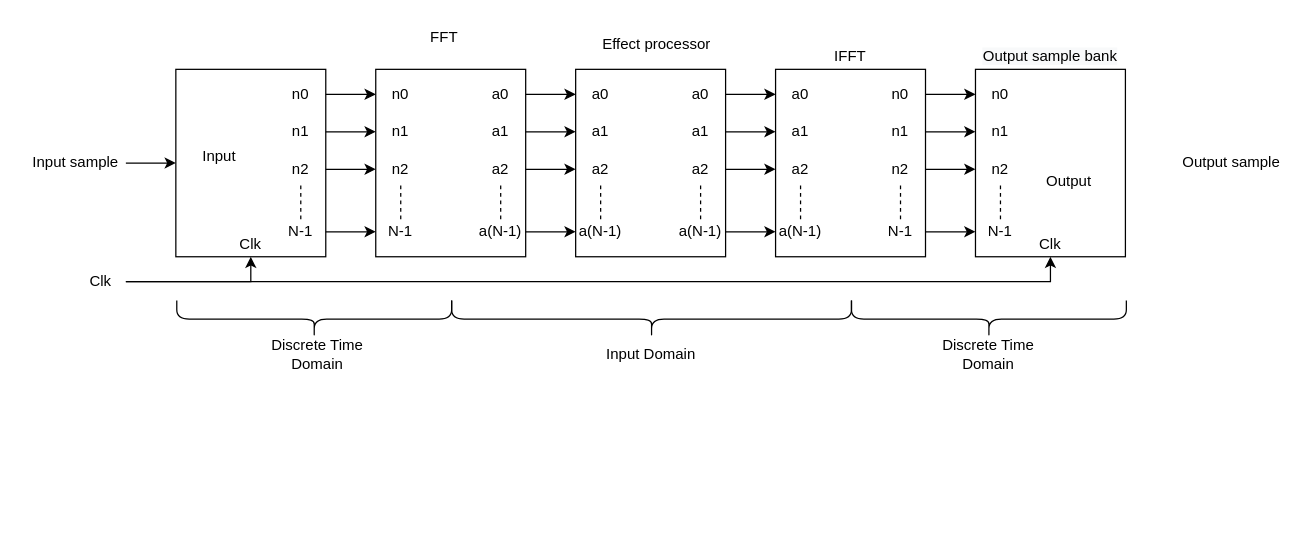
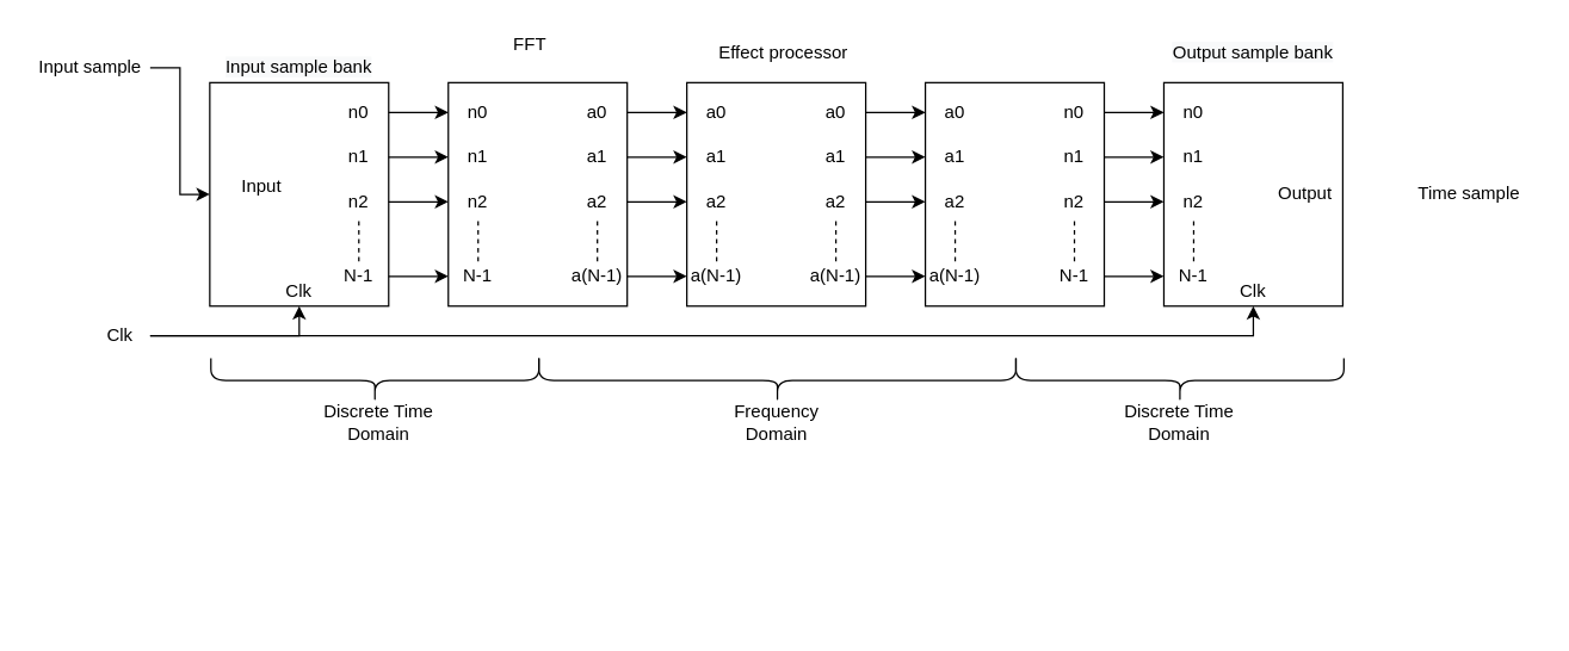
  <mxCell id="0" />
  <mxCell id="1" parent="0" />
  <mxCell id="2" value="" style="rounded=0;whiteSpace=wrap;html=1;" vertex="1" parent="1"><mxGeometry x="140" y="55" width="120" height="150" as="geometry" /></mxCell>
  <mxCell id="3" style="edgeStyle=orthogonalEdgeStyle;rounded=0;orthogonalLoop=1;jettySize=auto;html=1;exitX=1;exitY=0.5;exitDx=0;exitDy=0;entryX=0;entryY=0.5;entryDx=0;entryDy=0;" edge="1" parent="1" source="4" target="2"><mxGeometry relative="1" as="geometry" /></mxCell>
- <mxCell id="4" value="Input sample" style="text;html=1;strokeColor=none;fillColor=none;align=center;verticalAlign=middle;whiteSpace=wrap;rounded=0;" vertex="1" parent="1"><mxGeometry x="20" y="120" width="80" height="20" as="geometry" /></mxCell>
+ <mxCell id="4" value="Input sample" style="text;html=1;strokeColor=none;fillColor=none;align=center;verticalAlign=middle;whiteSpace=wrap;rounded=0;" vertex="1" parent="1"><mxGeometry x="20" y="35" width="80" height="20" as="geometry" /></mxCell>
+ <mxCell id="5" value="&#10;&#10;&lt;span style=&quot;color: rgb(0, 0, 0); font-family: helvetica; font-size: 12px; font-style: normal; font-weight: 400; letter-spacing: normal; text-align: center; text-indent: 0px; text-transform: none; word-spacing: 0px; background-color: rgb(248, 249, 250); display: inline; float: none;&quot;&gt;Input sample bank&lt;/span&gt;&#10;&#10;" style="text;html=1;strokeColor=none;fillColor=none;align=center;verticalAlign=middle;whiteSpace=wrap;rounded=0;" vertex="1" parent="1"><mxGeometry x="145" y="35" width="110" height="20" as="geometry" /></mxCell>
  <mxCell id="6" style="edgeStyle=orthogonalEdgeStyle;rounded=0;orthogonalLoop=1;jettySize=auto;html=1;exitX=1;exitY=0.5;exitDx=0;exitDy=0;entryX=0;entryY=0.5;entryDx=0;entryDy=0;" edge="1" parent="1" source="7" target="24"><mxGeometry relative="1" as="geometry" /></mxCell>
  <mxCell id="7" value="n0" style="text;html=1;strokeColor=none;fillColor=none;align=center;verticalAlign=middle;whiteSpace=wrap;rounded=0;" vertex="1" parent="1"><mxGeometry x="220" y="65" width="40" height="20" as="geometry" /></mxCell>
  <mxCell id="8" style="edgeStyle=orthogonalEdgeStyle;rounded=0;orthogonalLoop=1;jettySize=auto;html=1;exitX=1;exitY=0.5;exitDx=0;exitDy=0;entryX=0;entryY=0.5;entryDx=0;entryDy=0;" edge="1" parent="1" source="9" target="25"><mxGeometry relative="1" as="geometry" /></mxCell>
  <mxCell id="9" value="n1" style="text;html=1;strokeColor=none;fillColor=none;align=center;verticalAlign=middle;whiteSpace=wrap;rounded=0;" vertex="1" parent="1"><mxGeometry x="220" y="95" width="40" height="20" as="geometry" /></mxCell>
  <mxCell id="10" style="edgeStyle=orthogonalEdgeStyle;rounded=0;orthogonalLoop=1;jettySize=auto;html=1;exitX=1;exitY=0.5;exitDx=0;exitDy=0;entryX=0;entryY=0.5;entryDx=0;entryDy=0;" edge="1" parent="1" source="11" target="26"><mxGeometry relative="1" as="geometry" /></mxCell>
  <mxCell id="11" value="n2" style="text;html=1;strokeColor=none;fillColor=none;align=center;verticalAlign=middle;whiteSpace=wrap;rounded=0;" vertex="1" parent="1"><mxGeometry x="220" y="125" width="40" height="20" as="geometry" /></mxCell>
  <mxCell id="12" style="edgeStyle=orthogonalEdgeStyle;rounded=0;orthogonalLoop=1;jettySize=auto;html=1;exitX=1;exitY=0.5;exitDx=0;exitDy=0;entryX=0;entryY=0.5;entryDx=0;entryDy=0;" edge="1" parent="1" source="13" target="27"><mxGeometry relative="1" as="geometry" /></mxCell>
  <mxCell id="13" value="N-1" style="text;html=1;strokeColor=none;fillColor=none;align=center;verticalAlign=middle;whiteSpace=wrap;rounded=0;" vertex="1" parent="1"><mxGeometry x="220" y="175" width="40" height="20" as="geometry" /></mxCell>
  <mxCell id="14" value="" style="endArrow=none;dashed=1;html=1;entryX=0.5;entryY=1;entryDx=0;entryDy=0;exitX=0.5;exitY=0;exitDx=0;exitDy=0;" edge="1" parent="1" source="13" target="11"><mxGeometry width="50" height="50" relative="1" as="geometry"><mxPoint x="250" y="235" as="sourcePoint" /><mxPoint x="300" y="185" as="targetPoint" /></mxGeometry></mxCell>
  <mxCell id="15" value="" style="rounded=0;whiteSpace=wrap;html=1;" vertex="1" parent="1"><mxGeometry x="780" y="55" width="120" height="150" as="geometry" /></mxCell>
- <mxCell id="16" value="&lt;span style=&quot;color: rgb(0 , 0 , 0) ; font-family: &amp;#34;helvetica&amp;#34; ; font-size: 12px ; font-style: normal ; font-weight: 400 ; letter-spacing: normal ; text-align: center ; text-indent: 0px ; text-transform: none ; word-spacing: 0px ; background-color: rgb(248 , 249 , 250) ; display: inline ; float: none&quot;&gt;Output sample bank&lt;/span&gt;" style="text;html=1;strokeColor=none;fillColor=none;align=center;verticalAlign=middle;whiteSpace=wrap;rounded=0;" vertex="1" parent="1"><mxGeometry x="780" y="35" width="120" height="20" as="geometry" /></mxCell>
+ <mxCell id="16" value="&lt;span style=&quot;color: rgb(0 , 0 , 0) ; font-family: &amp;#34;helvetica&amp;#34; ; font-size: 12px ; font-style: normal ; font-weight: 400 ; letter-spacing: normal ; text-align: center ; text-indent: 0px ; text-transform: none ; word-spacing: 0px ; background-color: rgb(248 , 249 , 250) ; display: inline ; float: none&quot;&gt;Output sample bank&lt;/span&gt;" style="text;html=1;strokeColor=none;fillColor=none;align=center;verticalAlign=middle;whiteSpace=wrap;rounded=0;" vertex="1" parent="1"><mxGeometry x="780" y="25" width="120" height="20" as="geometry" /></mxCell>
  <mxCell id="17" value="n0" style="text;html=1;strokeColor=none;fillColor=none;align=center;verticalAlign=middle;whiteSpace=wrap;rounded=0;" vertex="1" parent="1"><mxGeometry x="780" y="65" width="40" height="20" as="geometry" /></mxCell>
  <mxCell id="18" value="n1" style="text;html=1;strokeColor=none;fillColor=none;align=center;verticalAlign=middle;whiteSpace=wrap;rounded=0;" vertex="1" parent="1"><mxGeometry x="780" y="95" width="40" height="20" as="geometry" /></mxCell>
  <mxCell id="19" value="n2" style="text;html=1;strokeColor=none;fillColor=none;align=center;verticalAlign=middle;whiteSpace=wrap;rounded=0;" vertex="1" parent="1"><mxGeometry x="780" y="125" width="40" height="20" as="geometry" /></mxCell>
  <mxCell id="20" value="N-1" style="text;html=1;strokeColor=none;fillColor=none;align=center;verticalAlign=middle;whiteSpace=wrap;rounded=0;" vertex="1" parent="1"><mxGeometry x="780" y="175" width="40" height="20" as="geometry" /></mxCell>
  <mxCell id="21" value="" style="endArrow=none;dashed=1;html=1;entryX=0.5;entryY=1;entryDx=0;entryDy=0;exitX=0.5;exitY=0;exitDx=0;exitDy=0;" edge="1" source="20" target="19" parent="1"><mxGeometry width="50" height="50" relative="1" as="geometry"><mxPoint x="810" y="235" as="sourcePoint" /><mxPoint x="860" y="185" as="targetPoint" /></mxGeometry></mxCell>
  <mxCell id="22" value="" style="rounded=0;whiteSpace=wrap;html=1;" vertex="1" parent="1"><mxGeometry x="300" y="55" width="120" height="150" as="geometry" /></mxCell>
  <mxCell id="23" value="FFT" style="text;html=1;strokeColor=none;fillColor=none;align=center;verticalAlign=middle;whiteSpace=wrap;rounded=0;" vertex="1" parent="1"><mxGeometry x="300" y="20" width="110" height="20" as="geometry" /></mxCell>
  <mxCell id="24" value="n0" style="text;html=1;strokeColor=none;fillColor=none;align=center;verticalAlign=middle;whiteSpace=wrap;rounded=0;" vertex="1" parent="1"><mxGeometry x="300" y="65" width="40" height="20" as="geometry" /></mxCell>
  <mxCell id="25" value="n1" style="text;html=1;strokeColor=none;fillColor=none;align=center;verticalAlign=middle;whiteSpace=wrap;rounded=0;" vertex="1" parent="1"><mxGeometry x="300" y="95" width="40" height="20" as="geometry" /></mxCell>
  <mxCell id="26" value="n2" style="text;html=1;strokeColor=none;fillColor=none;align=center;verticalAlign=middle;whiteSpace=wrap;rounded=0;" vertex="1" parent="1"><mxGeometry x="300" y="125" width="40" height="20" as="geometry" /></mxCell>
  <mxCell id="27" value="N-1" style="text;html=1;strokeColor=none;fillColor=none;align=center;verticalAlign=middle;whiteSpace=wrap;rounded=0;" vertex="1" parent="1"><mxGeometry x="300" y="175" width="40" height="20" as="geometry" /></mxCell>
  <mxCell id="28" value="" style="endArrow=none;dashed=1;html=1;entryX=0.5;entryY=1;entryDx=0;entryDy=0;exitX=0.5;exitY=0;exitDx=0;exitDy=0;" edge="1" source="27" target="26" parent="1"><mxGeometry width="50" height="50" relative="1" as="geometry"><mxPoint x="330" y="235" as="sourcePoint" /><mxPoint x="380" y="185" as="targetPoint" /></mxGeometry></mxCell>
  <mxCell id="29" style="edgeStyle=orthogonalEdgeStyle;rounded=0;orthogonalLoop=1;jettySize=auto;html=1;exitX=1;exitY=0.5;exitDx=0;exitDy=0;entryX=0;entryY=0.5;entryDx=0;entryDy=0;" edge="1" parent="1" source="30" target="40"><mxGeometry relative="1" as="geometry" /></mxCell>
  <mxCell id="30" value="a0" style="text;html=1;strokeColor=none;fillColor=none;align=center;verticalAlign=middle;whiteSpace=wrap;rounded=0;" vertex="1" parent="1"><mxGeometry x="380" y="65" width="40" height="20" as="geometry" /></mxCell>
  <mxCell id="31" style="edgeStyle=orthogonalEdgeStyle;rounded=0;orthogonalLoop=1;jettySize=auto;html=1;exitX=1;exitY=0.5;exitDx=0;exitDy=0;entryX=0;entryY=0.5;entryDx=0;entryDy=0;" edge="1" parent="1" source="32" target="41"><mxGeometry relative="1" as="geometry" /></mxCell>
  <mxCell id="32" value="a1" style="text;html=1;strokeColor=none;fillColor=none;align=center;verticalAlign=middle;whiteSpace=wrap;rounded=0;" vertex="1" parent="1"><mxGeometry x="380" y="95" width="40" height="20" as="geometry" /></mxCell>
  <mxCell id="33" style="edgeStyle=orthogonalEdgeStyle;rounded=0;orthogonalLoop=1;jettySize=auto;html=1;exitX=1;exitY=0.5;exitDx=0;exitDy=0;entryX=0;entryY=0.5;entryDx=0;entryDy=0;" edge="1" parent="1" source="34" target="42"><mxGeometry relative="1" as="geometry" /></mxCell>
  <mxCell id="34" value="a2" style="text;html=1;strokeColor=none;fillColor=none;align=center;verticalAlign=middle;whiteSpace=wrap;rounded=0;" vertex="1" parent="1"><mxGeometry x="380" y="125" width="40" height="20" as="geometry" /></mxCell>
  <mxCell id="35" style="edgeStyle=orthogonalEdgeStyle;rounded=0;orthogonalLoop=1;jettySize=auto;html=1;exitX=1;exitY=0.5;exitDx=0;exitDy=0;entryX=0;entryY=0.5;entryDx=0;entryDy=0;" edge="1" parent="1" source="36" target="43"><mxGeometry relative="1" as="geometry" /></mxCell>
  <mxCell id="36" value="a(N-1)" style="text;html=1;strokeColor=none;fillColor=none;align=center;verticalAlign=middle;whiteSpace=wrap;rounded=0;" vertex="1" parent="1"><mxGeometry x="380" y="175" width="40" height="20" as="geometry" /></mxCell>
  <mxCell id="37" value="" style="endArrow=none;dashed=1;html=1;entryX=0.5;entryY=1;entryDx=0;entryDy=0;exitX=0.5;exitY=0;exitDx=0;exitDy=0;" edge="1" source="36" target="34" parent="1"><mxGeometry width="50" height="50" relative="1" as="geometry"><mxPoint x="410" y="235" as="sourcePoint" /><mxPoint x="460" y="185" as="targetPoint" /></mxGeometry></mxCell>
  <mxCell id="38" value="" style="rounded=0;whiteSpace=wrap;html=1;" vertex="1" parent="1"><mxGeometry x="460" y="55" width="120" height="150" as="geometry" /></mxCell>
  <mxCell id="39" value="Effect processor" style="text;html=1;strokeColor=none;fillColor=none;align=center;verticalAlign=middle;whiteSpace=wrap;rounded=0;" vertex="1" parent="1"><mxGeometry x="470" y="25" width="110" height="20" as="geometry" /></mxCell>
  <mxCell id="40" value="a0" style="text;html=1;strokeColor=none;fillColor=none;align=center;verticalAlign=middle;whiteSpace=wrap;rounded=0;" vertex="1" parent="1"><mxGeometry x="460" y="65" width="40" height="20" as="geometry" /></mxCell>
  <mxCell id="41" value="a1" style="text;html=1;strokeColor=none;fillColor=none;align=center;verticalAlign=middle;whiteSpace=wrap;rounded=0;" vertex="1" parent="1"><mxGeometry x="460" y="95" width="40" height="20" as="geometry" /></mxCell>
  <mxCell id="42" value="a2" style="text;html=1;strokeColor=none;fillColor=none;align=center;verticalAlign=middle;whiteSpace=wrap;rounded=0;" vertex="1" parent="1"><mxGeometry x="460" y="125" width="40" height="20" as="geometry" /></mxCell>
  <mxCell id="43" value="a(N-1)" style="text;html=1;strokeColor=none;fillColor=none;align=center;verticalAlign=middle;whiteSpace=wrap;rounded=0;" vertex="1" parent="1"><mxGeometry x="460" y="175" width="40" height="20" as="geometry" /></mxCell>
  <mxCell id="44" value="" style="endArrow=none;dashed=1;html=1;entryX=0.5;entryY=1;entryDx=0;entryDy=0;exitX=0.5;exitY=0;exitDx=0;exitDy=0;" edge="1" source="43" target="42" parent="1"><mxGeometry width="50" height="50" relative="1" as="geometry"><mxPoint x="490" y="235" as="sourcePoint" /><mxPoint x="540" y="185" as="targetPoint" /></mxGeometry></mxCell>
  <mxCell id="45" style="edgeStyle=orthogonalEdgeStyle;rounded=0;orthogonalLoop=1;jettySize=auto;html=1;exitX=1;exitY=0.5;exitDx=0;exitDy=0;entryX=0;entryY=0.5;entryDx=0;entryDy=0;" edge="1" parent="1" source="46" target="65"><mxGeometry relative="1" as="geometry" /></mxCell>
  <mxCell id="46" value="a0" style="text;html=1;strokeColor=none;fillColor=none;align=center;verticalAlign=middle;whiteSpace=wrap;rounded=0;" vertex="1" parent="1"><mxGeometry x="540" y="65" width="40" height="20" as="geometry" /></mxCell>
  <mxCell id="47" style="edgeStyle=orthogonalEdgeStyle;rounded=0;orthogonalLoop=1;jettySize=auto;html=1;exitX=1;exitY=0.5;exitDx=0;exitDy=0;entryX=0;entryY=0.5;entryDx=0;entryDy=0;" edge="1" parent="1" source="48" target="66"><mxGeometry relative="1" as="geometry" /></mxCell>
  <mxCell id="48" value="a1" style="text;html=1;strokeColor=none;fillColor=none;align=center;verticalAlign=middle;whiteSpace=wrap;rounded=0;" vertex="1" parent="1"><mxGeometry x="540" y="95" width="40" height="20" as="geometry" /></mxCell>
  <mxCell id="49" style="edgeStyle=orthogonalEdgeStyle;rounded=0;orthogonalLoop=1;jettySize=auto;html=1;exitX=1;exitY=0.5;exitDx=0;exitDy=0;entryX=0;entryY=0.5;entryDx=0;entryDy=0;" edge="1" parent="1" source="50" target="67"><mxGeometry relative="1" as="geometry" /></mxCell>
  <mxCell id="50" value="a2" style="text;html=1;strokeColor=none;fillColor=none;align=center;verticalAlign=middle;whiteSpace=wrap;rounded=0;" vertex="1" parent="1"><mxGeometry x="540" y="125" width="40" height="20" as="geometry" /></mxCell>
  <mxCell id="51" style="edgeStyle=orthogonalEdgeStyle;rounded=0;orthogonalLoop=1;jettySize=auto;html=1;exitX=1;exitY=0.5;exitDx=0;exitDy=0;entryX=0;entryY=0.5;entryDx=0;entryDy=0;" edge="1" parent="1" source="52" target="68"><mxGeometry relative="1" as="geometry" /></mxCell>
  <mxCell id="52" value="a(N-1)" style="text;html=1;strokeColor=none;fillColor=none;align=center;verticalAlign=middle;whiteSpace=wrap;rounded=0;" vertex="1" parent="1"><mxGeometry x="540" y="175" width="40" height="20" as="geometry" /></mxCell>
  <mxCell id="53" value="" style="endArrow=none;dashed=1;html=1;entryX=0.5;entryY=1;entryDx=0;entryDy=0;exitX=0.5;exitY=0;exitDx=0;exitDy=0;" edge="1" source="52" target="50" parent="1"><mxGeometry width="50" height="50" relative="1" as="geometry"><mxPoint x="570" y="235" as="sourcePoint" /><mxPoint x="620" y="185" as="targetPoint" /></mxGeometry></mxCell>
  <mxCell id="54" value="" style="rounded=0;whiteSpace=wrap;html=1;" vertex="1" parent="1"><mxGeometry x="620" y="55" width="120" height="150" as="geometry" /></mxCell>
- <mxCell id="55" value="IFFT" style="text;html=1;strokeColor=none;fillColor=none;align=center;verticalAlign=middle;whiteSpace=wrap;rounded=0;" vertex="1" parent="1"><mxGeometry x="625" y="35" width="110" height="20" as="geometry" /></mxCell>
  <mxCell id="56" style="edgeStyle=orthogonalEdgeStyle;rounded=0;orthogonalLoop=1;jettySize=auto;html=1;exitX=1;exitY=0.5;exitDx=0;exitDy=0;entryX=0;entryY=0.5;entryDx=0;entryDy=0;" edge="1" parent="1" source="57" target="17"><mxGeometry relative="1" as="geometry" /></mxCell>
  <mxCell id="57" value="n0" style="text;html=1;strokeColor=none;fillColor=none;align=center;verticalAlign=middle;whiteSpace=wrap;rounded=0;" vertex="1" parent="1"><mxGeometry x="700" y="65" width="40" height="20" as="geometry" /></mxCell>
  <mxCell id="58" style="edgeStyle=orthogonalEdgeStyle;rounded=0;orthogonalLoop=1;jettySize=auto;html=1;exitX=1;exitY=0.5;exitDx=0;exitDy=0;entryX=0;entryY=0.5;entryDx=0;entryDy=0;" edge="1" parent="1" source="59" target="18"><mxGeometry relative="1" as="geometry" /></mxCell>
  <mxCell id="59" value="n1" style="text;html=1;strokeColor=none;fillColor=none;align=center;verticalAlign=middle;whiteSpace=wrap;rounded=0;" vertex="1" parent="1"><mxGeometry x="700" y="95" width="40" height="20" as="geometry" /></mxCell>
  <mxCell id="60" style="edgeStyle=orthogonalEdgeStyle;rounded=0;orthogonalLoop=1;jettySize=auto;html=1;exitX=1;exitY=0.5;exitDx=0;exitDy=0;entryX=0;entryY=0.5;entryDx=0;entryDy=0;" edge="1" parent="1" source="61" target="19"><mxGeometry relative="1" as="geometry" /></mxCell>
  <mxCell id="61" value="n2" style="text;html=1;strokeColor=none;fillColor=none;align=center;verticalAlign=middle;whiteSpace=wrap;rounded=0;" vertex="1" parent="1"><mxGeometry x="700" y="125" width="40" height="20" as="geometry" /></mxCell>
  <mxCell id="62" style="edgeStyle=orthogonalEdgeStyle;rounded=0;orthogonalLoop=1;jettySize=auto;html=1;exitX=1;exitY=0.5;exitDx=0;exitDy=0;entryX=0;entryY=0.5;entryDx=0;entryDy=0;" edge="1" parent="1" source="63" target="20"><mxGeometry relative="1" as="geometry" /></mxCell>
  <mxCell id="63" value="N-1" style="text;html=1;strokeColor=none;fillColor=none;align=center;verticalAlign=middle;whiteSpace=wrap;rounded=0;" vertex="1" parent="1"><mxGeometry x="700" y="175" width="40" height="20" as="geometry" /></mxCell>
  <mxCell id="64" value="" style="endArrow=none;dashed=1;html=1;entryX=0.5;entryY=1;entryDx=0;entryDy=0;exitX=0.5;exitY=0;exitDx=0;exitDy=0;" edge="1" source="63" target="61" parent="1"><mxGeometry width="50" height="50" relative="1" as="geometry"><mxPoint x="730" y="235" as="sourcePoint" /><mxPoint x="780" y="185" as="targetPoint" /></mxGeometry></mxCell>
  <mxCell id="65" value="a0" style="text;html=1;strokeColor=none;fillColor=none;align=center;verticalAlign=middle;whiteSpace=wrap;rounded=0;" vertex="1" parent="1"><mxGeometry x="620" y="65" width="40" height="20" as="geometry" /></mxCell>
  <mxCell id="66" value="a1" style="text;html=1;strokeColor=none;fillColor=none;align=center;verticalAlign=middle;whiteSpace=wrap;rounded=0;" vertex="1" parent="1"><mxGeometry x="620" y="95" width="40" height="20" as="geometry" /></mxCell>
  <mxCell id="67" value="a2" style="text;html=1;strokeColor=none;fillColor=none;align=center;verticalAlign=middle;whiteSpace=wrap;rounded=0;" vertex="1" parent="1"><mxGeometry x="620" y="125" width="40" height="20" as="geometry" /></mxCell>
  <mxCell id="68" value="a(N-1)" style="text;html=1;strokeColor=none;fillColor=none;align=center;verticalAlign=middle;whiteSpace=wrap;rounded=0;" vertex="1" parent="1"><mxGeometry x="620" y="175" width="40" height="20" as="geometry" /></mxCell>
  <mxCell id="69" value="" style="endArrow=none;dashed=1;html=1;entryX=0.5;entryY=1;entryDx=0;entryDy=0;exitX=0.5;exitY=0;exitDx=0;exitDy=0;" edge="1" source="68" target="67" parent="1"><mxGeometry width="50" height="50" relative="1" as="geometry"><mxPoint x="650" y="235" as="sourcePoint" /><mxPoint x="700" y="185" as="targetPoint" /></mxGeometry></mxCell>
  <mxCell id="70" value="Input" style="text;html=1;strokeColor=none;fillColor=none;align=center;verticalAlign=middle;whiteSpace=wrap;rounded=0;" vertex="1" parent="1"><mxGeometry x="155" y="115" width="40" height="20" as="geometry" /></mxCell>
- <mxCell id="71" value="Output" style="text;html=1;strokeColor=none;fillColor=none;align=center;verticalAlign=middle;whiteSpace=wrap;rounded=0;" vertex="1" parent="1"><mxGeometry x="830" y="135" width="50" height="20" as="geometry" /></mxCell>
- <mxCell id="72" value="Output sample" style="text;html=1;strokeColor=none;fillColor=none;align=center;verticalAlign=middle;whiteSpace=wrap;rounded=0;" vertex="1" parent="1"><mxGeometry x="940" y="120" width="90" height="20" as="geometry" /></mxCell>
+ <mxCell id="71" value="Output" style="text;html=1;strokeColor=none;fillColor=none;align=center;verticalAlign=middle;whiteSpace=wrap;rounded=0;" vertex="1" parent="1"><mxGeometry x="850" y="120" width="50" height="20" as="geometry" /></mxCell>
+ <mxCell id="72" value="Time sample" style="text;html=1;strokeColor=none;fillColor=none;align=center;verticalAlign=middle;whiteSpace=wrap;rounded=0;" vertex="1" parent="1"><mxGeometry x="940" y="120" width="90" height="20" as="geometry" /></mxCell>
  <mxCell id="73" value="" style="shape=curlyBracket;whiteSpace=wrap;html=1;rounded=1;flipH=1;rotation=90;" vertex="1" parent="1"><mxGeometry x="235.75" y="145" width="30" height="220" as="geometry" /></mxCell>
  <mxCell id="74" value="" style="shape=curlyBracket;whiteSpace=wrap;html=1;rounded=1;flipH=1;rotation=90;" vertex="1" parent="1"><mxGeometry x="505.75" y="95" width="30" height="320" as="geometry" /></mxCell>
  <mxCell id="75" value="" style="shape=curlyBracket;whiteSpace=wrap;html=1;rounded=1;flipH=1;rotation=90;" vertex="1" parent="1"><mxGeometry x="775.75" y="145" width="30" height="220" as="geometry" /></mxCell>
  <mxCell id="76" value="Discrete Time Domain" style="text;html=1;strokeColor=none;fillColor=none;align=center;verticalAlign=middle;whiteSpace=wrap;rounded=0;" vertex="1" parent="1"><mxGeometry x="205.75" y="273" width="95" height="20" as="geometry" /></mxCell>
  <mxCell id="77" value="Discrete Time Domain" style="text;html=1;strokeColor=none;fillColor=none;align=center;verticalAlign=middle;whiteSpace=wrap;rounded=0;" vertex="1" parent="1"><mxGeometry x="743.25" y="273" width="95" height="20" as="geometry" /></mxCell>
- <mxCell id="78" value="Input Domain" style="text;html=1;strokeColor=none;fillColor=none;align=center;verticalAlign=middle;whiteSpace=wrap;rounded=0;" vertex="1" parent="1"><mxGeometry x="473.25" y="273" width="95" height="20" as="geometry" /></mxCell>
+ <mxCell id="78" value="Frequency Domain" style="text;html=1;strokeColor=none;fillColor=none;align=center;verticalAlign=middle;whiteSpace=wrap;rounded=0;" vertex="1" parent="1"><mxGeometry x="473.25" y="273" width="95" height="20" as="geometry" /></mxCell>
  <mxCell id="79" value="Clk" style="text;html=1;strokeColor=none;fillColor=none;align=center;verticalAlign=middle;whiteSpace=wrap;rounded=0;" vertex="1" parent="1"><mxGeometry x="185" y="185" width="30" height="20" as="geometry" /></mxCell>
  <mxCell id="80" value="Clk" style="text;html=1;strokeColor=none;fillColor=none;align=center;verticalAlign=middle;whiteSpace=wrap;rounded=0;" vertex="1" parent="1"><mxGeometry x="825" y="185" width="30" height="20" as="geometry" /></mxCell>
  <mxCell id="81" style="edgeStyle=orthogonalEdgeStyle;rounded=0;orthogonalLoop=1;jettySize=auto;html=1;exitX=1;exitY=0.5;exitDx=0;exitDy=0;entryX=0.5;entryY=1;entryDx=0;entryDy=0;" edge="1" parent="1" source="83" target="80"><mxGeometry relative="1" as="geometry" /></mxCell>
  <mxCell id="82" style="edgeStyle=orthogonalEdgeStyle;rounded=0;orthogonalLoop=1;jettySize=auto;html=1;exitX=1;exitY=0.5;exitDx=0;exitDy=0;entryX=0.5;entryY=1;entryDx=0;entryDy=0;" edge="1" parent="1" source="83" target="79"><mxGeometry relative="1" as="geometry" /></mxCell>
  <mxCell id="83" value="Clk" style="text;html=1;strokeColor=none;fillColor=none;align=center;verticalAlign=middle;whiteSpace=wrap;rounded=0;" vertex="1" parent="1"><mxGeometry x="60" y="215" width="40" height="20" as="geometry" /></mxCell>
